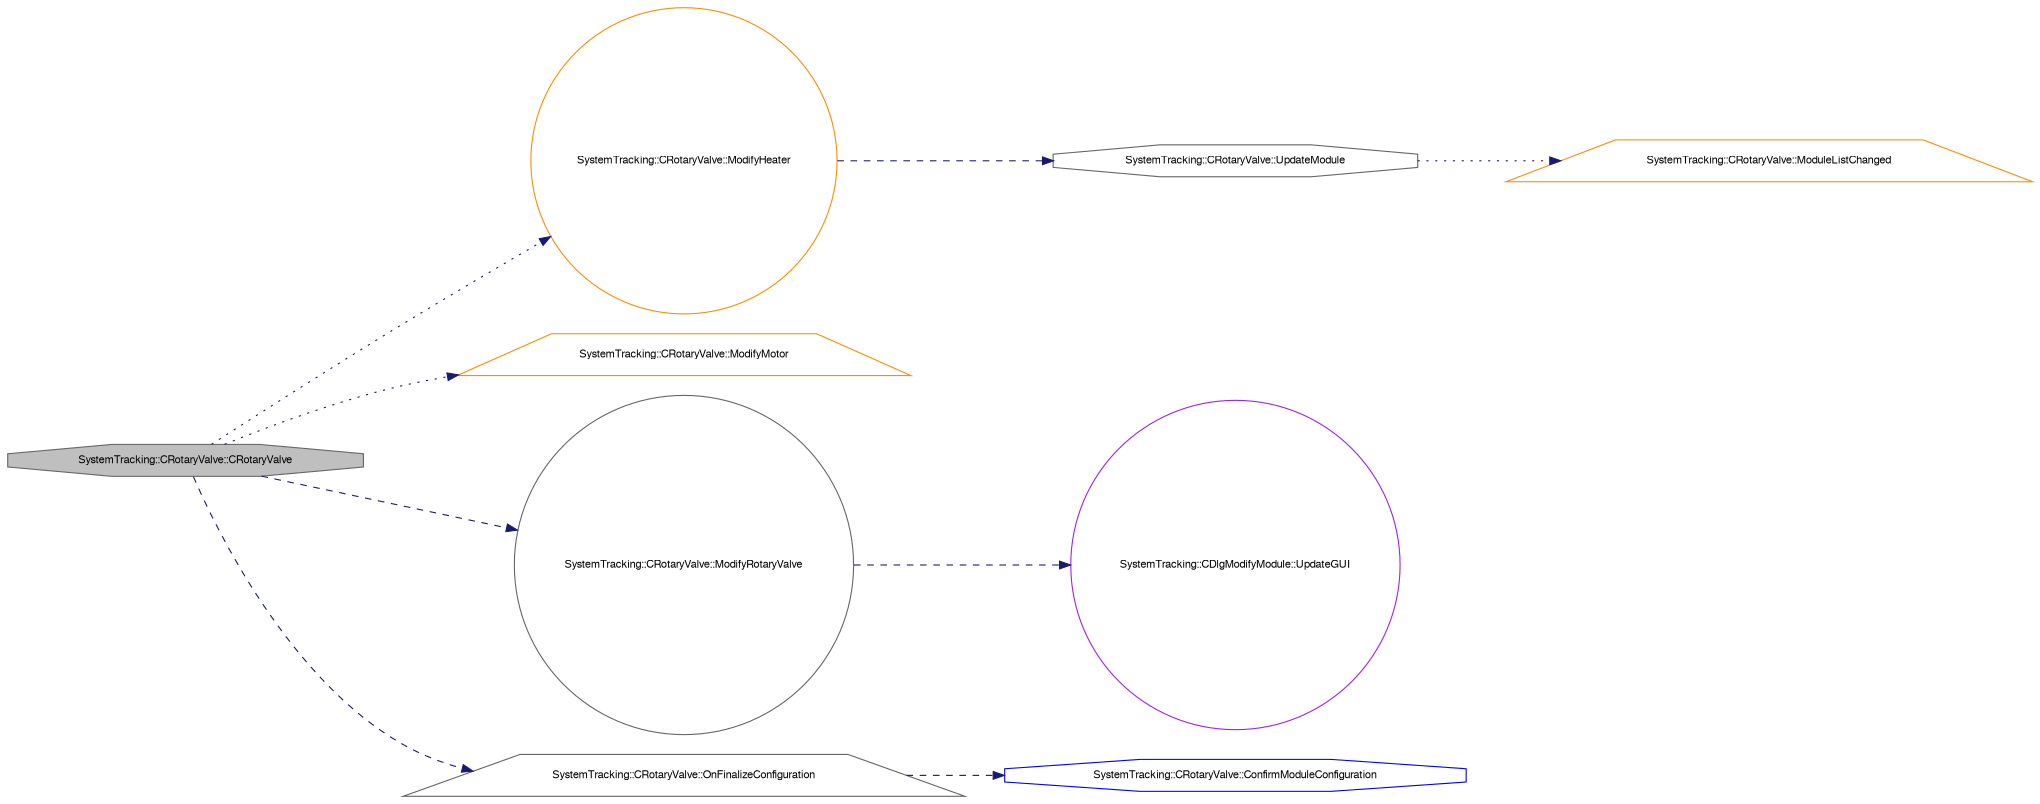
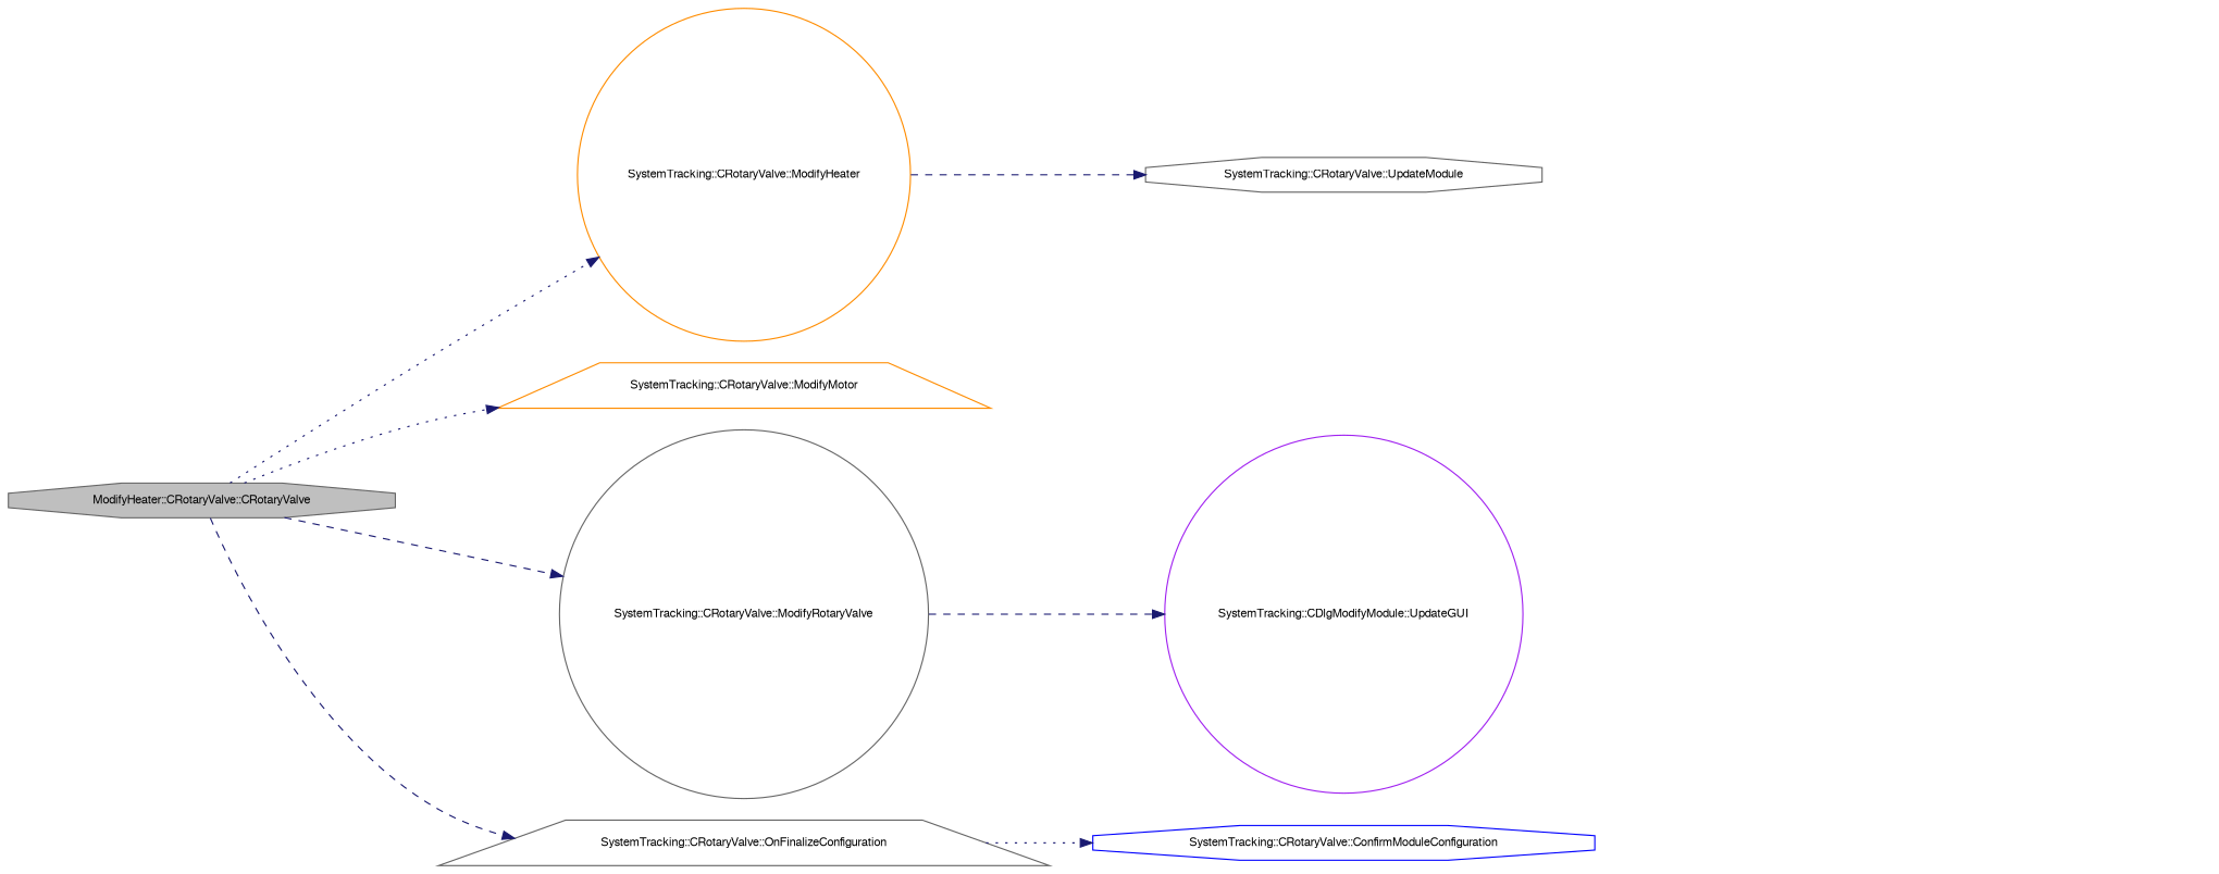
  digraph {
    rankdir=LR
    node [color=gray40 fillcolor=white fontname=FreeSans fontsize=10 shape=octagon style=filled]
    edge [color=midnightblue fontname=FreeSans fontsize=10 labelfontname=FreeSans labelfontsize=10 style=dashed]
-   n1 [fillcolor=grey75 fontcolor=black height=0.2 label="SystemTracking::CRotaryValve::CRotaryValve" width=0.4]
+   n1 [fillcolor=grey75 fontcolor=black height=0.2 label="ModifyHeater::CRotaryValve::CRotaryValve" width=0.4]
    n2 [color=darkorange height=0.2 label="SystemTracking::CRotaryValve::ModifyHeater" shape=circle width=0.4]
    n3 [color=darkorange height=0.2 label="SystemTracking::CRotaryValve::ModifyMotor" shape=trapezium width=0.4]
    n4 [height=0.2 label="SystemTracking::CRotaryValve::ModifyRotaryValve" shape=circle width=0.4]
    n5 [height=0.2 label="SystemTracking::CRotaryValve::OnFinalizeConfiguration" shape=trapezium width=0.4]
    n6 [height=0.2 label="SystemTracking::CRotaryValve::UpdateModule" width=0.4]
    n7 [color=purple height=0.2 label="SystemTracking::CDlgModifyModule::UpdateGUI" shape=circle width=0.4]
    n8 [color=blue height=0.2 label="SystemTracking::CRotaryValve::ConfirmModuleConfiguration" width=0.4]
-   n9 [color=darkorange height=0.2 label="SystemTracking::CRotaryValve::ModuleListChanged" shape=trapezium width=0.4]
    n1 -> n2 [style=dotted]
    n1 -> n3 [style=dotted]
    n1 -> n4
    n1 -> n5
    n2 -> n6
    n4 -> n7
-   n5 -> n8
-   n6 -> n9 [style=dotted]
+   n5 -> n8 [style=dotted]
  }
